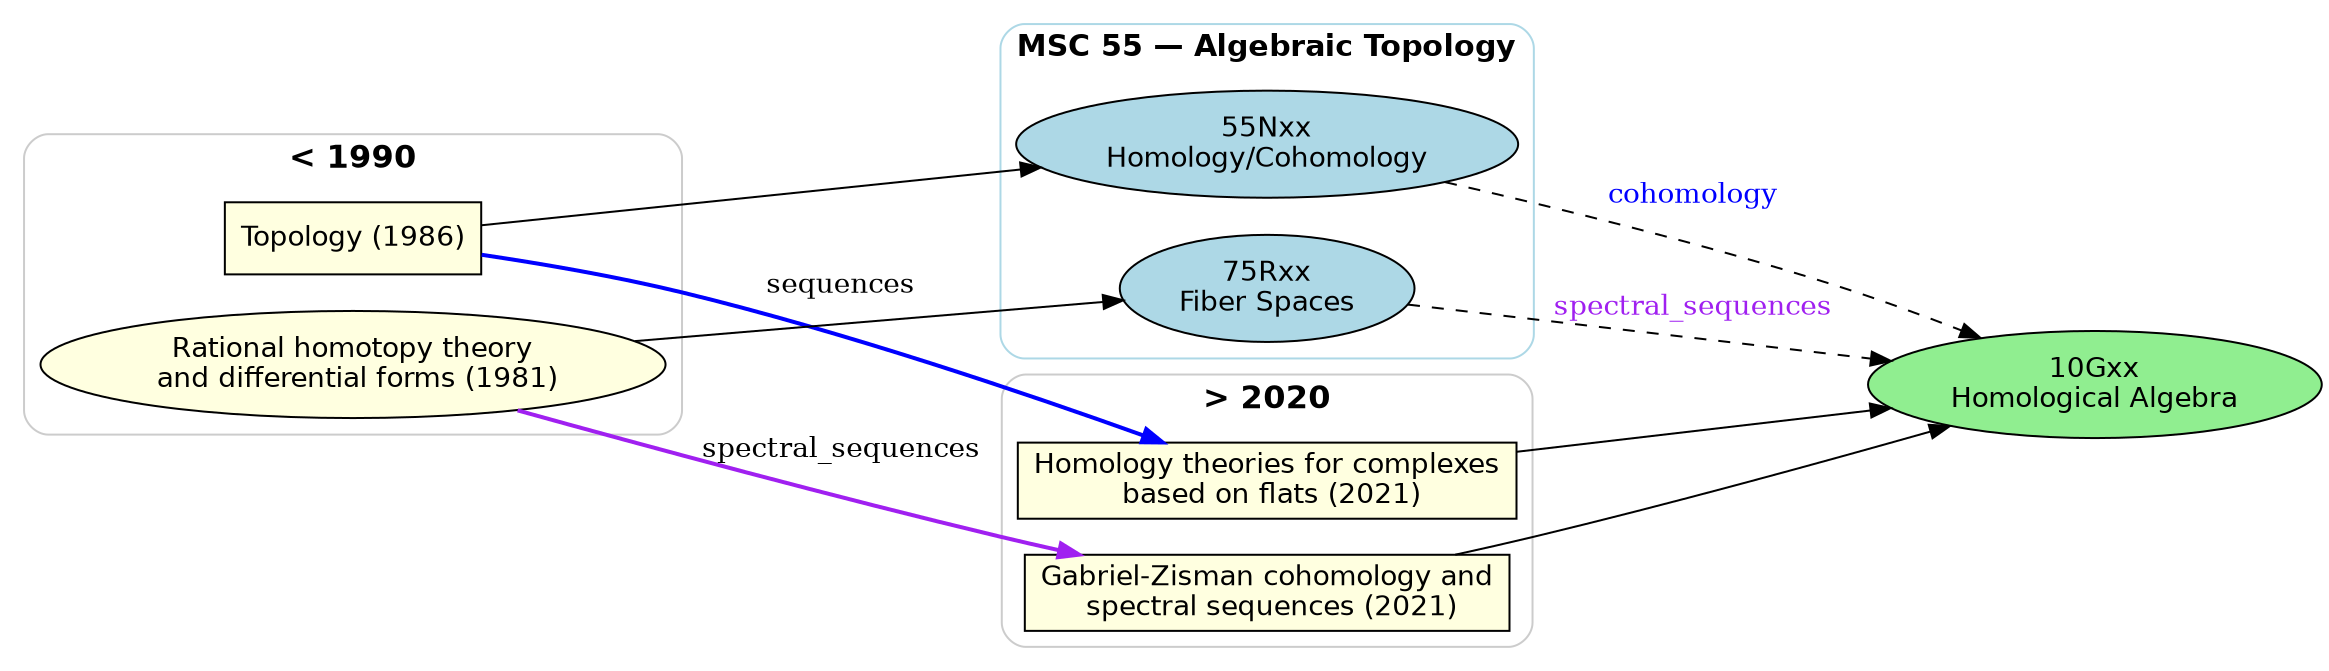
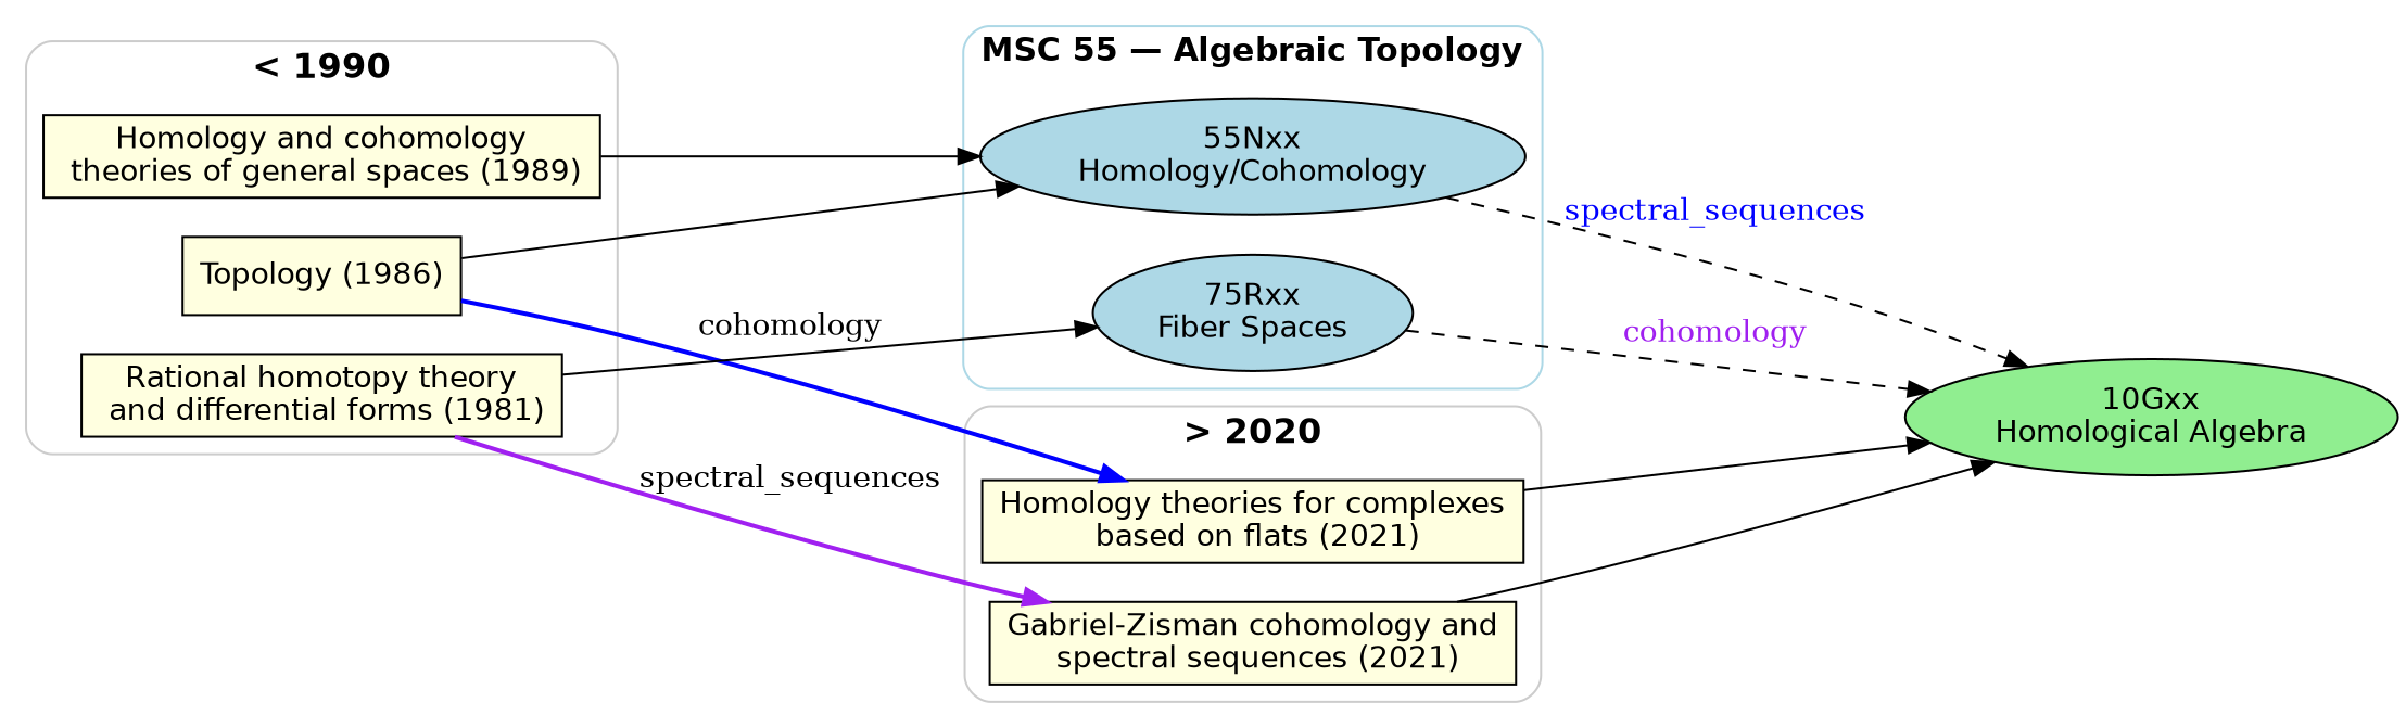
  digraph {
    fontsize=20
    labelloc=t
    rankdir=LR
    node [fillcolor=lightyellow fontname=Helvetica shape=box style=filled]
    n1 [fillcolor=lightblue label="55Nxx\nHomology/Cohomology" shape=ellipse]
    n2 [fillcolor=lightblue label="75Rxx\nFiber Spaces" shape=ellipse]
+   "Homology and cohomology\n theories of general spaces (1989)"
    "Topology (1986)"
-   "Rational homotopy theory\n and differential forms (1981)" [shape=ellipse]
+   "Rational homotopy theory\n and differential forms (1981)"
    "Homology theories for complexes\n based on flats (2021)"
    "Gabriel-Zisman cohomology and\n spectral sequences (2021)"
    n8 [fillcolor=lightgreen label="10Gxx\nHomological Algebra" shape=ellipse]
    subgraph cluster_1 {
      color=lightblue
      fontname="Helvetica-Bold"
      fontsize=15
      label="MSC 55 — Algebraic Topology"
      style=rounded
      n1
      n2
    }
    subgraph cluster_2 {
      color=gray80
      fontname="Helvetica-Bold"
      fontsize=16
      label="< 1990"
      style=rounded
+     "Homology and cohomology\n theories of general spaces (1989)"
      "Topology (1986)"
      "Rational homotopy theory\n and differential forms (1981)"
    }
    subgraph cluster_3 {
      color=gray80
      fontname="Helvetica-Bold"
      fontsize=16
      label="> 2020"
      style=rounded
      "Homology theories for complexes\n based on flats (2021)"
      "Gabriel-Zisman cohomology and\n spectral sequences (2021)"
    }
-   n1 -> n8 [fontcolor=blue label=cohomology style=dashed]
-   n2 -> n8 [fontcolor=purple label=spectral_sequences style=dashed]
+   n1 -> n8 [fontcolor=blue label=spectral_sequences style=dashed]
+   n2 -> n8 [fontcolor=purple label=cohomology style=dashed]
+   "Homology and cohomology\n theories of general spaces (1989)" -> n1
    "Topology (1986)" -> n1
-   "Topology (1986)" -> "Homology theories for complexes\n based on flats (2021)" [color=blue label=sequences penwidth=2]
+   "Topology (1986)" -> "Homology theories for complexes\n based on flats (2021)" [color=blue label=cohomology penwidth=2]
    "Rational homotopy theory\n and differential forms (1981)" -> n2
    "Rational homotopy theory\n and differential forms (1981)" -> "Gabriel-Zisman cohomology and\n spectral sequences (2021)" [color=purple label=spectral_sequences penwidth=2]
    "Homology theories for complexes\n based on flats (2021)" -> n8
    "Gabriel-Zisman cohomology and\n spectral sequences (2021)" -> n8
  }
